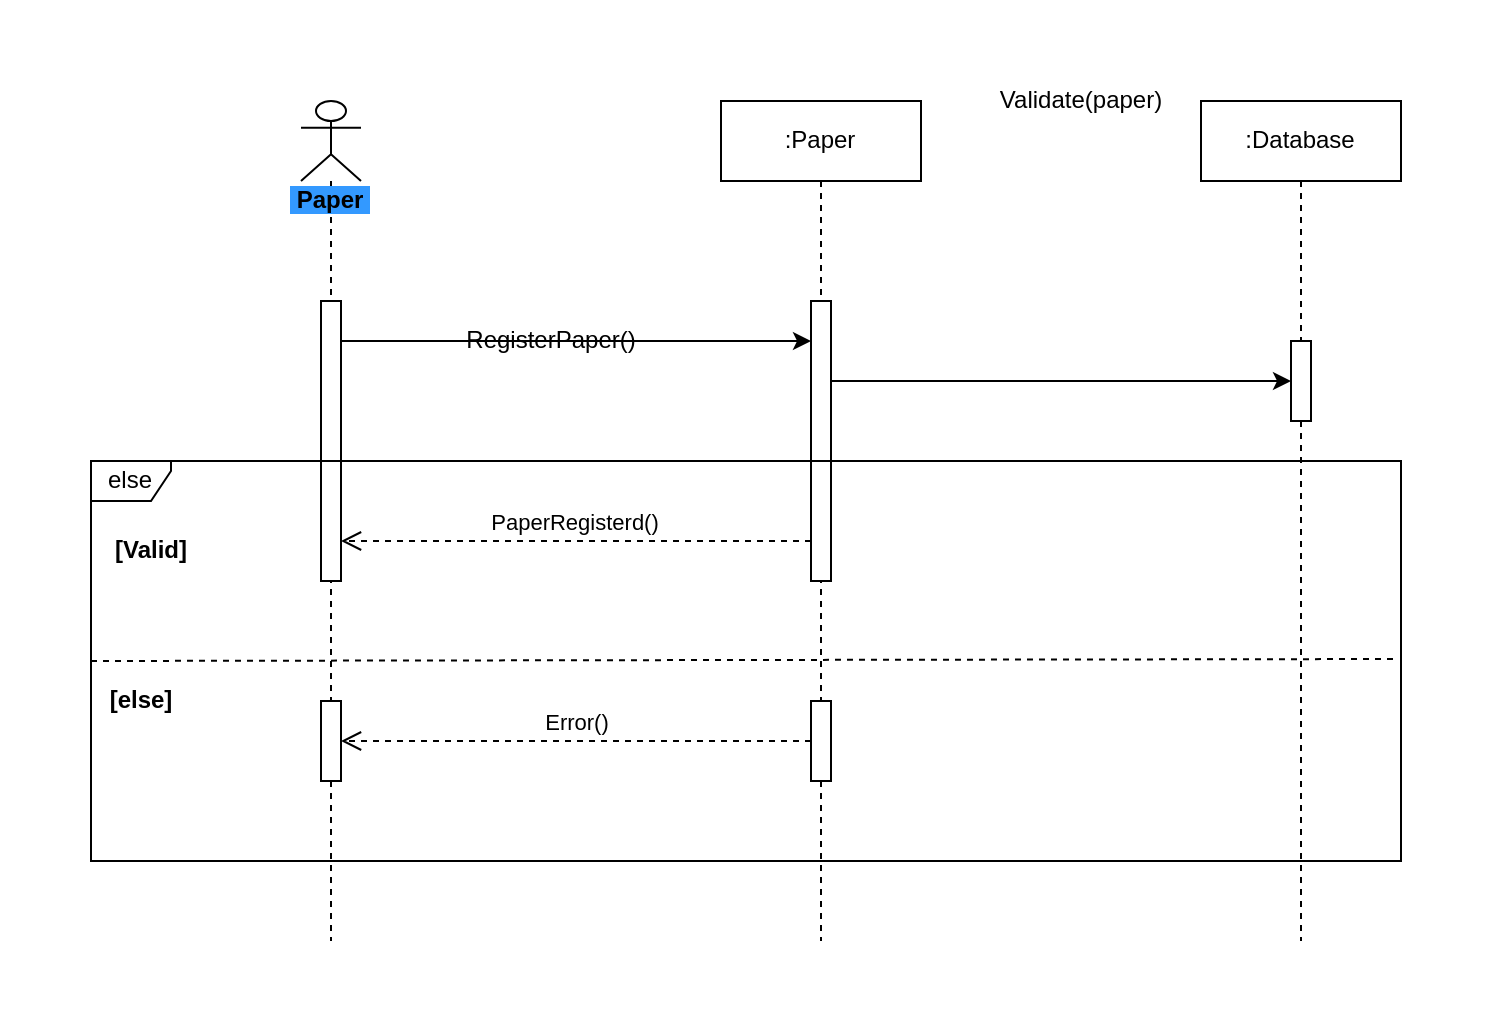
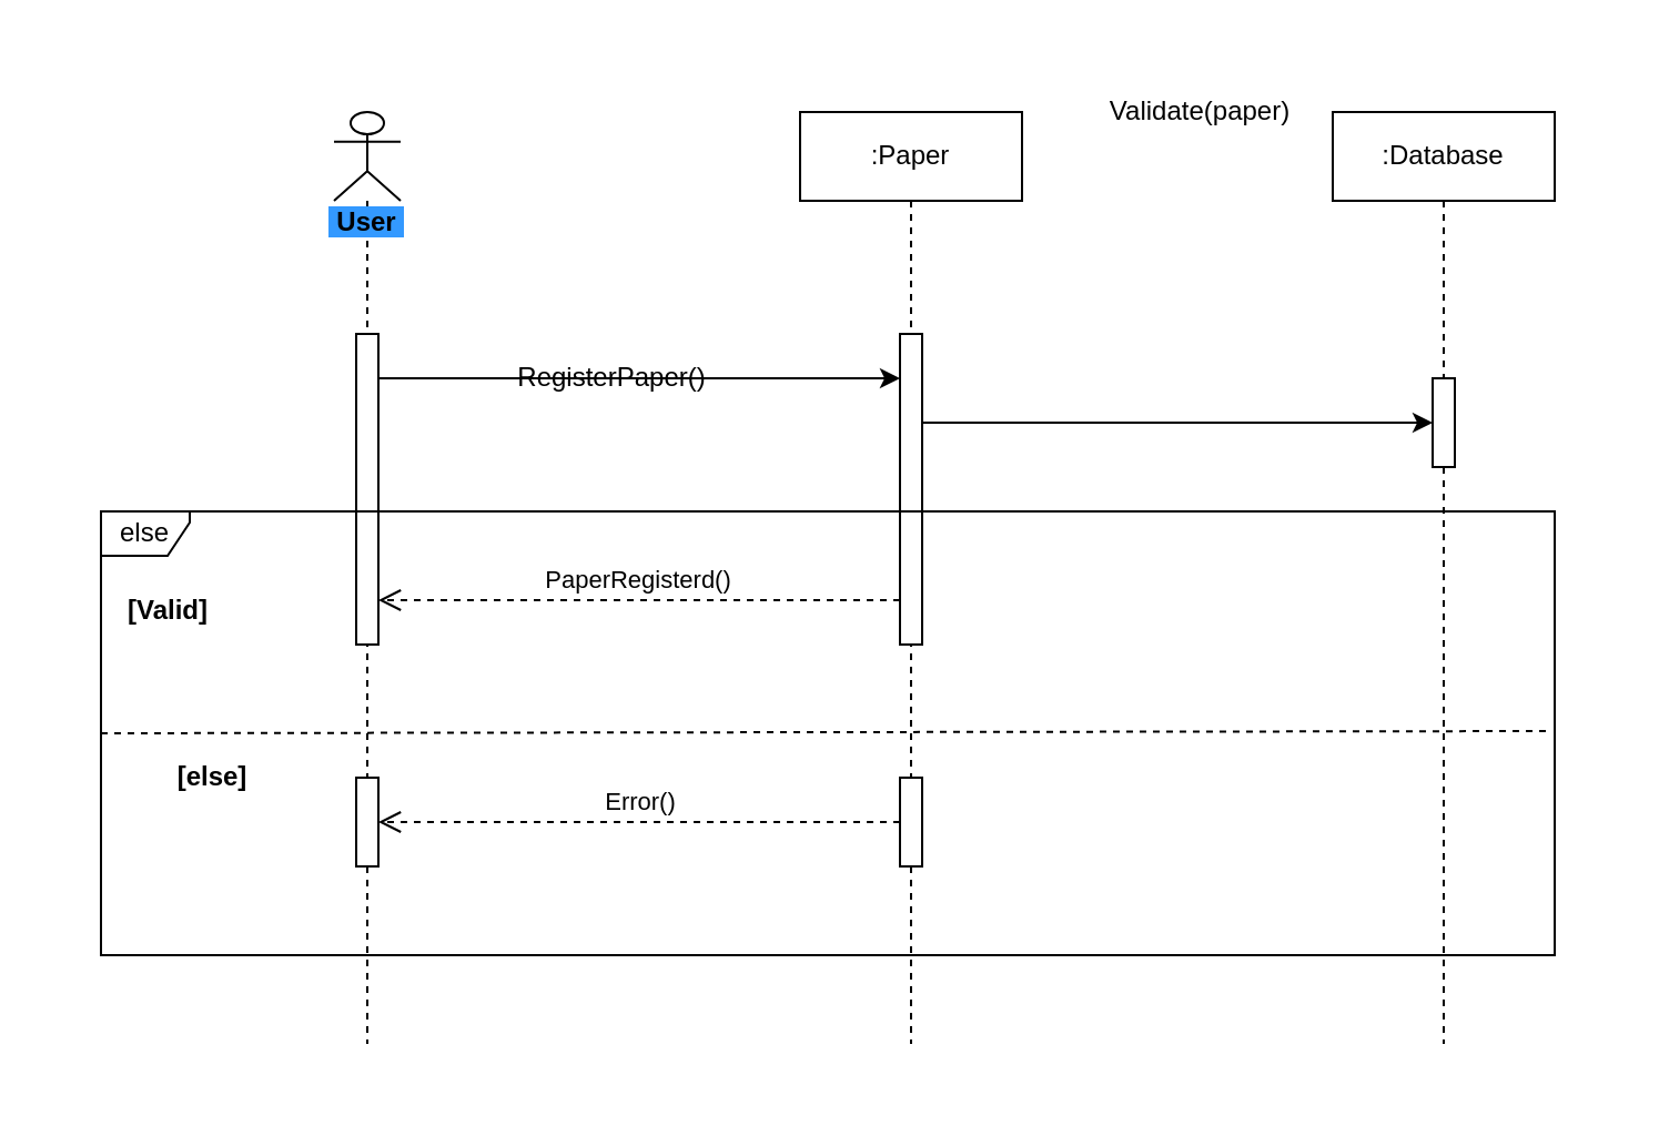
  <mxCell id="0" />
  <mxCell id="1" parent="0" />
  <mxCell id="2" value="" style="rounded=0;whiteSpace=wrap;html=1;strokeColor=none;" vertex="1" parent="1"><mxGeometry y="20" width="710" height="470" as="geometry" x="20" /></mxCell>
- <mxCell id="3" value="&lt;b style=&quot;background-color: rgb(51 , 153 , 255)&quot;&gt;&amp;nbsp;Paper&amp;nbsp;&lt;/b&gt;" style="shape=umlLifeline;participant=umlActor;perimeter=lifelinePerimeter;whiteSpace=wrap;html=1;container=1;collapsible=0;recursiveResize=0;verticalAlign=top;spacingTop=36;outlineConnect=0;" vertex="1" parent="1"><mxGeometry x="150" y="50" width="30" height="420" as="geometry" /></mxCell>
+ <mxCell id="3" value="&lt;b style=&quot;background-color: rgb(51 , 153 , 255)&quot;&gt;&amp;nbsp;User&amp;nbsp;&lt;/b&gt;" style="shape=umlLifeline;participant=umlActor;perimeter=lifelinePerimeter;whiteSpace=wrap;html=1;container=1;collapsible=0;recursiveResize=0;verticalAlign=top;spacingTop=36;outlineConnect=0;" vertex="1" parent="1"><mxGeometry x="150" y="50" width="30" height="420" as="geometry" /></mxCell>
  <mxCell id="4" value="" style="html=1;points=[];perimeter=orthogonalPerimeter;" vertex="1" parent="3"><mxGeometry x="10" y="100" width="10" height="140" as="geometry" /></mxCell>
  <mxCell id="5" value="" style="html=1;points=[];perimeter=orthogonalPerimeter;" vertex="1" parent="3"><mxGeometry x="10" y="300" width="10" height="40" as="geometry" /></mxCell>
  <mxCell id="6" value=":Paper" style="shape=umlLifeline;perimeter=lifelinePerimeter;whiteSpace=wrap;html=1;container=1;collapsible=0;recursiveResize=0;outlineConnect=0;" vertex="1" parent="1"><mxGeometry x="360" y="50" width="100" height="420" as="geometry" /></mxCell>
  <mxCell id="7" value="" style="html=1;points=[];perimeter=orthogonalPerimeter;" vertex="1" parent="6"><mxGeometry x="45" y="100" width="10" height="140" as="geometry" /></mxCell>
  <mxCell id="8" value="" style="html=1;points=[];perimeter=orthogonalPerimeter;" vertex="1" parent="6"><mxGeometry x="45" y="300" width="10" height="40" as="geometry" /></mxCell>
  <mxCell id="9" value=":Database" style="shape=umlLifeline;perimeter=lifelinePerimeter;whiteSpace=wrap;html=1;container=1;collapsible=0;recursiveResize=0;outlineConnect=0;" vertex="1" parent="1"><mxGeometry x="600" y="50" width="100" height="420" as="geometry" /></mxCell>
  <mxCell id="10" value="" style="html=1;points=[];perimeter=orthogonalPerimeter;" vertex="1" parent="9"><mxGeometry x="45" y="120" width="10" height="40" as="geometry" /></mxCell>
  <mxCell id="11" value="" style="endArrow=classic;html=1;" edge="1" parent="1" source="4" target="7"><mxGeometry width="50" height="50" relative="1" as="geometry"><mxPoint x="240" y="250" as="sourcePoint" /><mxPoint x="290" y="200" as="targetPoint" /><Array as="points"><mxPoint x="290" y="170" /></Array></mxGeometry></mxCell>
  <mxCell id="12" value="RegisterPaper()" style="text;html=1;align=center;verticalAlign=middle;resizable=0;points=[];autosize=1;" vertex="1" parent="1"><mxGeometry x="225" y="160" width="100" height="20" as="geometry" /></mxCell>
  <mxCell id="13" value="" style="endArrow=classic;html=1;" edge="1" parent="1" source="7" target="10"><mxGeometry width="50" height="50" relative="1" as="geometry"><mxPoint x="450" y="240" as="sourcePoint" /><mxPoint x="500" y="190" as="targetPoint" /><Array as="points"><mxPoint x="530" y="190" /></Array></mxGeometry></mxCell>
  <mxCell id="14" value="Validate(paper)" style="text;html=1;align=center;verticalAlign=middle;resizable=0;points=[];autosize=1;" vertex="1" parent="1"><mxGeometry x="490" y="40" width="100" height="20" as="geometry" /></mxCell>
  <mxCell id="15" value="else" style="shape=umlFrame;whiteSpace=wrap;html=1;width=40;height=20;" vertex="1" parent="1"><mxGeometry x="45" y="230" width="655" height="200" as="geometry" /></mxCell>
  <mxCell id="16" value="PaperRegisterd()" style="html=1;verticalAlign=bottom;endArrow=open;dashed=1;endSize=8;" edge="1" parent="1" source="7" target="4"><mxGeometry relative="1" as="geometry"><mxPoint x="390" y="270" as="sourcePoint" /><mxPoint x="310" y="270" as="targetPoint" /><Array as="points"><mxPoint x="290" y="270" /></Array></mxGeometry></mxCell>
  <mxCell id="17" value="Error()" style="html=1;verticalAlign=bottom;endArrow=open;dashed=1;endSize=8;" edge="1" parent="1" source="8" target="5"><mxGeometry relative="1" as="geometry"><mxPoint x="390" y="370" as="sourcePoint" /><mxPoint x="180" y="370" as="targetPoint" /><Array as="points"><mxPoint x="287.5" y="370" /></Array><mxPoint x="1" as="offset" /></mxGeometry></mxCell>
  <mxCell id="18" value="" style="endArrow=none;dashed=1;html=1;entryX=0.998;entryY=0.495;entryDx=0;entryDy=0;entryPerimeter=0;exitX=0;exitY=0.5;exitDx=0;exitDy=0;exitPerimeter=0;" edge="1" parent="1" source="15" target="15"><mxGeometry width="50" height="50" relative="1" as="geometry"><mxPoint x="290" y="340" as="sourcePoint" /><mxPoint x="340" y="290" as="targetPoint" /></mxGeometry></mxCell>
  <mxCell id="19" value="&lt;b&gt;[Valid]&lt;/b&gt;" style="text;html=1;align=center;verticalAlign=middle;resizable=0;points=[];autosize=1;" vertex="1" parent="1"><mxGeometry x="50" y="265" width="50" height="20" as="geometry" /></mxCell>
- <mxCell id="20" value="&lt;b&gt;[else]&lt;/b&gt;" style="text;html=1;align=center;verticalAlign=middle;resizable=0;points=[];autosize=1;" vertex="1" parent="1"><mxGeometry x="45" y="340" width="50" height="20" as="geometry" /></mxCell>
+ <mxCell id="20" value="&lt;b&gt;[else]&lt;/b&gt;" style="text;html=1;align=center;verticalAlign=middle;resizable=0;points=[];autosize=1;" vertex="1" parent="1"><mxGeometry x="70" y="340" width="50" height="20" as="geometry" /></mxCell>
